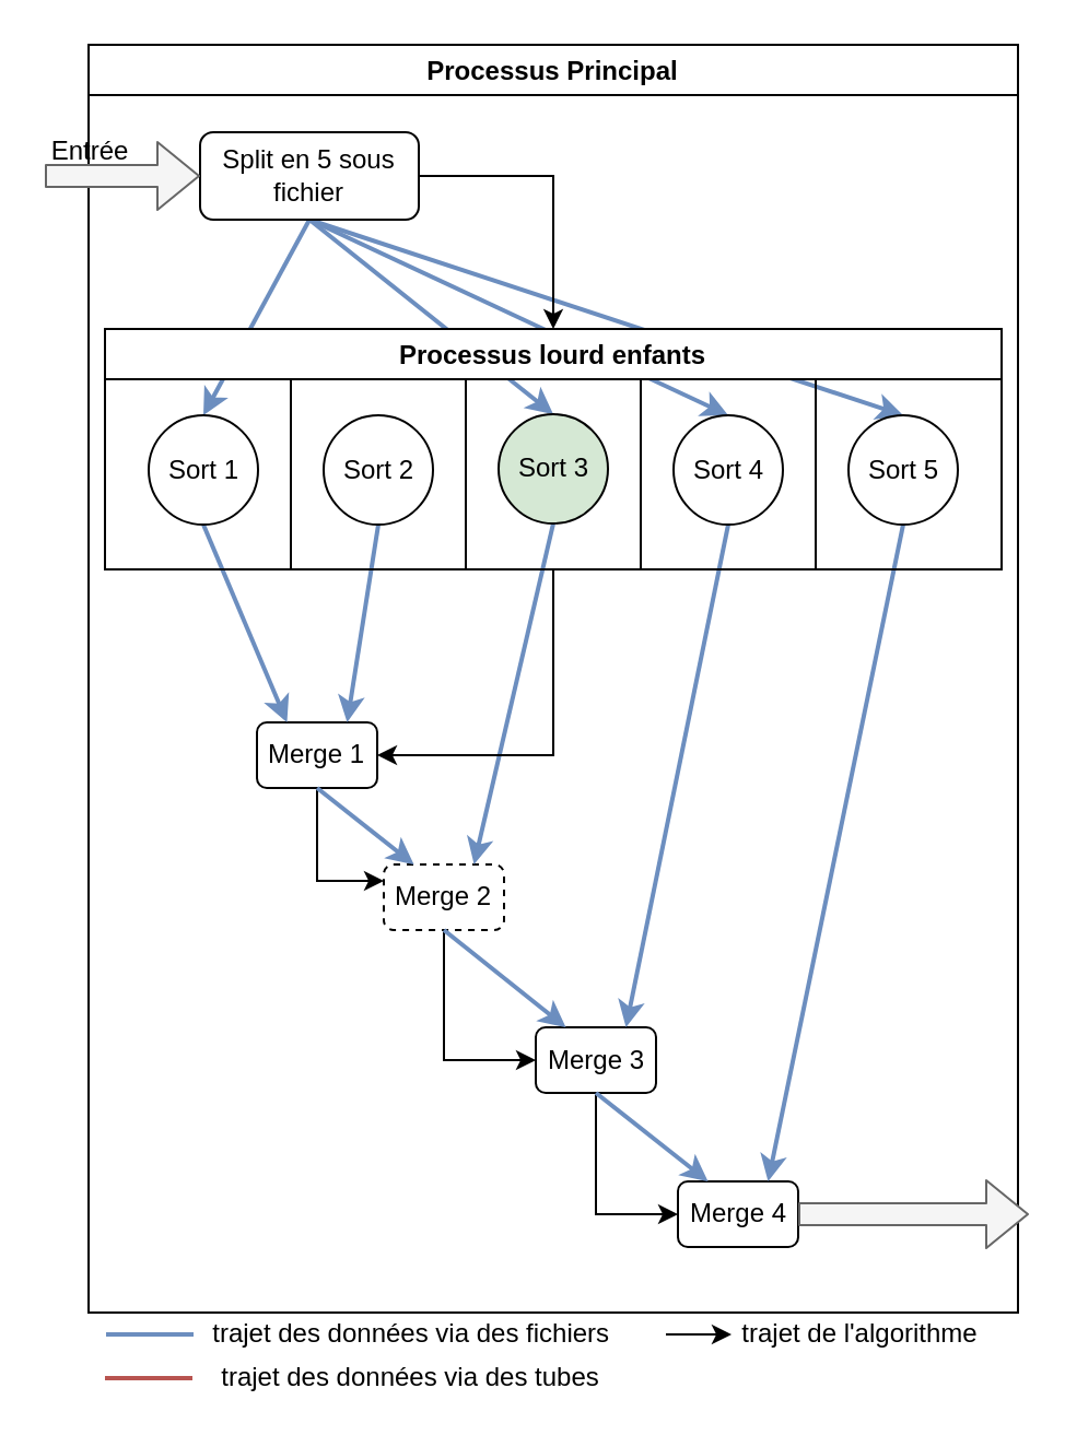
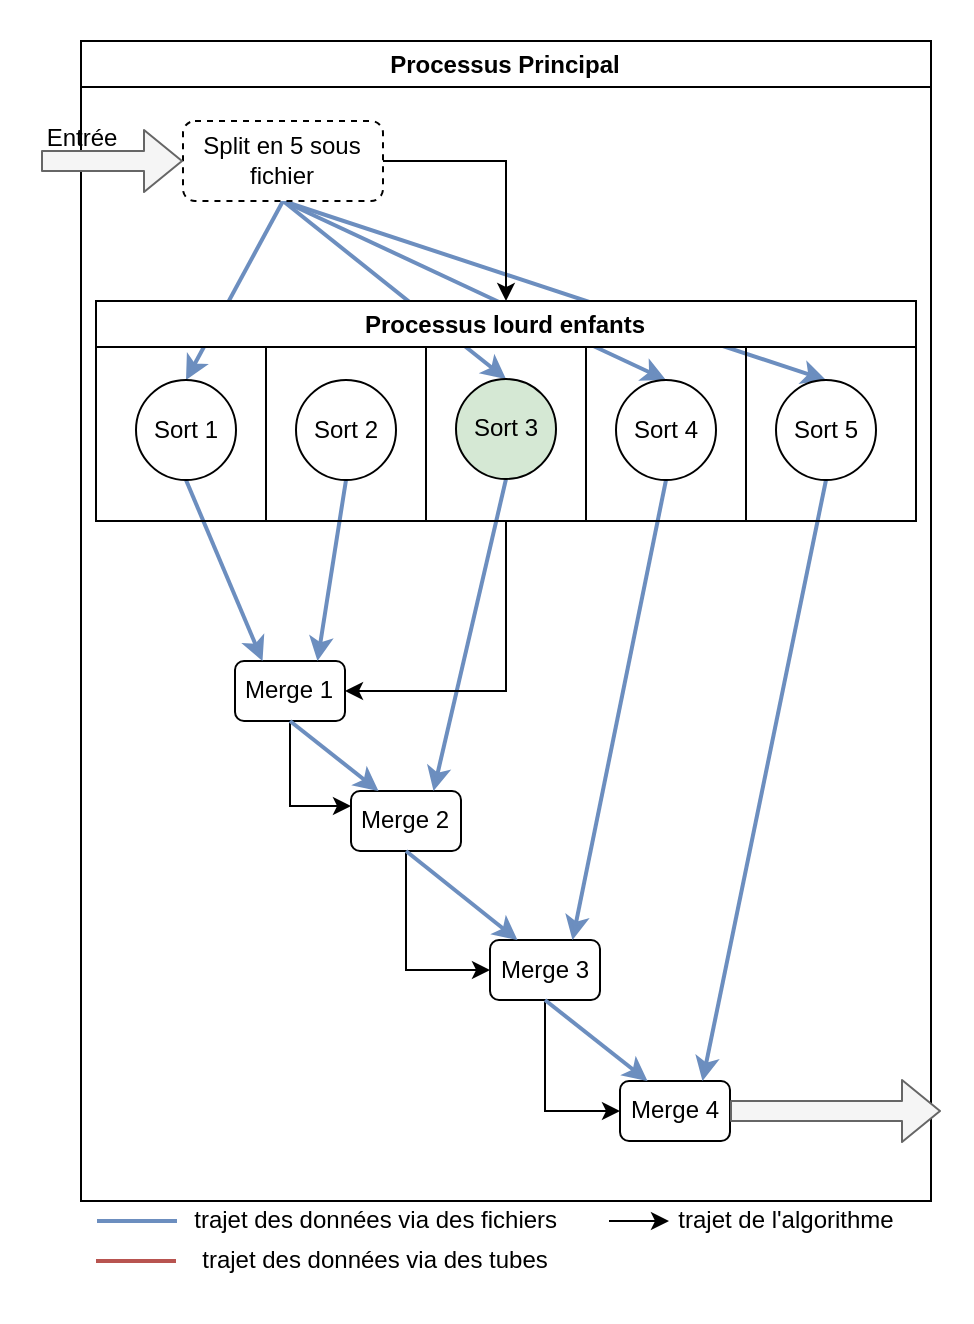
  <mxCell id="0" />
  <mxCell id="1" parent="0" />
  <mxCell id="2" value="Processus Principal" style="swimlane;" parent="1" vertex="1"><mxGeometry x="40" y="20" width="425" height="580" as="geometry" /></mxCell>
  <mxCell id="3" value="" style="endArrow=none;html=1;exitX=0.5;exitY=0;exitDx=0;exitDy=0;fillColor=#dae8fc;strokeColor=#6c8ebf;strokeWidth=2;entryX=0.5;entryY=1;entryDx=0;entryDy=0;startArrow=classic;startFill=1;" parent="2" source="31" target="8" edge="1"><mxGeometry width="50" height="50" relative="1" as="geometry"><mxPoint x="100.724" y="319.931" as="sourcePoint" /><mxPoint x="62.793" y="229.586" as="targetPoint" /></mxGeometry></mxCell>
  <mxCell id="4" value="" style="endArrow=none;html=1;exitX=0.5;exitY=0;exitDx=0;exitDy=0;fillColor=#dae8fc;strokeColor=#6c8ebf;strokeWidth=2;entryX=0.5;entryY=1;entryDx=0;entryDy=0;startArrow=classic;startFill=1;" parent="2" source="33" target="8" edge="1"><mxGeometry width="50" height="50" relative="1" as="geometry"><mxPoint x="72.793" y="189.241" as="sourcePoint" /><mxPoint x="121.069" y="100.276" as="targetPoint" /></mxGeometry></mxCell>
  <mxCell id="5" value="" style="endArrow=none;html=1;exitX=0.5;exitY=0;exitDx=0;exitDy=0;fillColor=#dae8fc;strokeColor=#6c8ebf;strokeWidth=2;entryX=0.5;entryY=1;entryDx=0;entryDy=0;startArrow=classic;startFill=1;" parent="2" source="34" target="8" edge="1"><mxGeometry width="50" height="50" relative="1" as="geometry"><mxPoint x="82.793" y="199.241" as="sourcePoint" /><mxPoint x="131.069" y="110.276" as="targetPoint" /></mxGeometry></mxCell>
  <mxCell id="6" value="" style="endArrow=none;html=1;exitX=0.5;exitY=0;exitDx=0;exitDy=0;fillColor=#dae8fc;strokeColor=#6c8ebf;strokeWidth=2;entryX=0.5;entryY=1;entryDx=0;entryDy=0;startArrow=classic;startFill=1;" parent="2" source="35" target="8" edge="1"><mxGeometry width="50" height="50" relative="1" as="geometry"><mxPoint x="92.793" y="209.241" as="sourcePoint" /><mxPoint x="141.069" y="120.276" as="targetPoint" /></mxGeometry></mxCell>
  <mxCell id="7" style="edgeStyle=orthogonalEdgeStyle;rounded=0;orthogonalLoop=1;jettySize=auto;html=1;entryX=0.5;entryY=0;entryDx=0;entryDy=0;exitX=1;exitY=0.5;exitDx=0;exitDy=0;" parent="2" source="8" target="30" edge="1"><mxGeometry relative="1" as="geometry"><mxPoint x="79.69" y="109.931" as="targetPoint" /></mxGeometry></mxCell>
- <mxCell id="8" value="Split en 5 sous fichier" style="rounded=1;whiteSpace=wrap;html=1;" parent="2" vertex="1"><mxGeometry x="51" y="40" width="100" height="40" as="geometry" /></mxCell>
+ <mxCell id="8" value="Split en 5 sous fichier" style="rounded=1;whiteSpace=wrap;html=1;dashed=1;" parent="2" vertex="1"><mxGeometry x="51" y="40" width="100" height="40" as="geometry" /></mxCell>
  <mxCell id="9" style="edgeStyle=orthogonalEdgeStyle;rounded=0;orthogonalLoop=1;jettySize=auto;html=1;entryX=0.5;entryY=0;entryDx=0;entryDy=0;" parent="2" edge="1"><mxGeometry relative="1" as="geometry"><mxPoint x="105" y="125.103" as="sourcePoint" /></mxGeometry></mxCell>
  <mxCell id="10" style="edgeStyle=orthogonalEdgeStyle;rounded=0;orthogonalLoop=1;jettySize=auto;html=1;entryX=0.5;entryY=0;entryDx=0;entryDy=0;" parent="2" edge="1"><mxGeometry relative="1" as="geometry"><mxPoint x="297" y="229.931" as="sourcePoint" /></mxGeometry></mxCell>
  <mxCell id="11" style="edgeStyle=orthogonalEdgeStyle;rounded=0;orthogonalLoop=1;jettySize=auto;html=1;entryX=0.5;entryY=0;entryDx=0;entryDy=0;" parent="2" edge="1"><mxGeometry relative="1" as="geometry"><mxPoint x="232" y="194.759" as="sourcePoint" /></mxGeometry></mxCell>
  <mxCell id="12" style="edgeStyle=orthogonalEdgeStyle;rounded=0;orthogonalLoop=1;jettySize=auto;html=1;entryX=0.5;entryY=0;entryDx=0;entryDy=0;" parent="2" edge="1"><mxGeometry relative="1" as="geometry"><mxPoint x="170" y="160.276" as="sourcePoint" /></mxGeometry></mxCell>
  <mxCell id="13" style="edgeStyle=orthogonalEdgeStyle;rounded=0;orthogonalLoop=1;jettySize=auto;html=1;entryX=0;entryY=0.25;entryDx=0;entryDy=0;strokeWidth=1;exitX=0.5;exitY=1;exitDx=0;exitDy=0;" parent="2" source="14" target="18" edge="1"><mxGeometry relative="1" as="geometry" /></mxCell>
  <mxCell id="14" value="Merge 1" style="rounded=1;whiteSpace=wrap;html=1;" parent="2" vertex="1"><mxGeometry x="77" y="310" width="55" height="30" as="geometry" /></mxCell>
  <mxCell id="15" value="" style="endArrow=none;html=1;exitX=0.25;exitY=0;exitDx=0;exitDy=0;fillColor=#dae8fc;strokeColor=#6c8ebf;strokeWidth=2;entryX=0.5;entryY=1;entryDx=0;entryDy=0;startArrow=classic;startFill=1;" parent="2" source="14" target="31" edge="1"><mxGeometry width="50" height="50" relative="1" as="geometry"><mxPoint x="70" y="240" as="sourcePoint" /><mxPoint x="90" y="260" as="targetPoint" /></mxGeometry></mxCell>
  <mxCell id="16" value="" style="endArrow=none;html=1;exitX=0.75;exitY=0;exitDx=0;exitDy=0;fillColor=#dae8fc;strokeColor=#6c8ebf;strokeWidth=2;entryX=0.5;entryY=1;entryDx=0;entryDy=0;startArrow=classic;startFill=1;" parent="2" source="14" target="32" edge="1"><mxGeometry width="50" height="50" relative="1" as="geometry"><mxPoint x="160" y="410" as="sourcePoint" /><mxPoint x="121" y="280" as="targetPoint" /></mxGeometry></mxCell>
  <mxCell id="17" style="edgeStyle=orthogonalEdgeStyle;rounded=0;orthogonalLoop=1;jettySize=auto;html=1;entryX=0;entryY=0.5;entryDx=0;entryDy=0;strokeWidth=1;exitX=0.5;exitY=1;exitDx=0;exitDy=0;" parent="2" source="18" target="23" edge="1"><mxGeometry relative="1" as="geometry" /></mxCell>
- <mxCell id="18" value="Merge 2" style="rounded=1;whiteSpace=wrap;html=1;dashed=1;" parent="2" vertex="1"><mxGeometry x="135" y="375" width="55" height="30" as="geometry" /></mxCell>
+ <mxCell id="18" value="Merge 2" style="rounded=1;whiteSpace=wrap;html=1;" parent="2" vertex="1"><mxGeometry x="135" y="375" width="55" height="30" as="geometry" /></mxCell>
  <mxCell id="19" value="" style="endArrow=classic;html=1;entryX=0.25;entryY=0;entryDx=0;entryDy=0;exitX=0.5;exitY=1;exitDx=0;exitDy=0;fillColor=#dae8fc;strokeColor=#6c8ebf;strokeWidth=2;startArrow=none;startFill=0;endFill=1;" parent="2" source="14" target="18" edge="1"><mxGeometry width="50" height="50" relative="1" as="geometry"><mxPoint x="104" y="320" as="sourcePoint" /><mxPoint x="90" y="150" as="targetPoint" /></mxGeometry></mxCell>
  <mxCell id="20" value="" style="endArrow=none;html=1;exitX=0.75;exitY=0;exitDx=0;exitDy=0;fillColor=#dae8fc;strokeColor=#6c8ebf;strokeWidth=2;entryX=0.5;entryY=1;entryDx=0;entryDy=0;startArrow=classic;startFill=1;" parent="2" source="18" target="33" edge="1"><mxGeometry width="50" height="50" relative="1" as="geometry"><mxPoint x="114" y="330" as="sourcePoint" /><mxPoint x="190" y="310" as="targetPoint" /></mxGeometry></mxCell>
  <mxCell id="21" value="Merge 4" style="rounded=1;whiteSpace=wrap;html=1;" parent="2" vertex="1"><mxGeometry x="269.5" y="520" width="55" height="30" as="geometry" /></mxCell>
  <mxCell id="22" style="edgeStyle=orthogonalEdgeStyle;rounded=0;orthogonalLoop=1;jettySize=auto;html=1;entryX=0;entryY=0.5;entryDx=0;entryDy=0;strokeWidth=1;exitX=0.5;exitY=1;exitDx=0;exitDy=0;" parent="2" source="23" target="21" edge="1"><mxGeometry relative="1" as="geometry" /></mxCell>
  <mxCell id="23" value="Merge 3" style="rounded=1;whiteSpace=wrap;html=1;" parent="2" vertex="1"><mxGeometry x="204.5" y="449.5" width="55" height="30" as="geometry" /></mxCell>
  <mxCell id="24" value="" style="endArrow=none;html=1;entryX=0.5;entryY=1;entryDx=0;entryDy=0;exitX=0.25;exitY=0;exitDx=0;exitDy=0;fillColor=#dae8fc;strokeColor=#6c8ebf;strokeWidth=2;startArrow=classic;startFill=1;" parent="2" source="23" target="18" edge="1"><mxGeometry width="50" height="50" relative="1" as="geometry"><mxPoint x="118" y="350" as="sourcePoint" /><mxPoint x="159" y="385" as="targetPoint" /></mxGeometry></mxCell>
  <mxCell id="25" value="" style="endArrow=classic;html=1;entryX=0.75;entryY=0;entryDx=0;entryDy=0;fillColor=#dae8fc;strokeColor=#6c8ebf;strokeWidth=2;exitX=0.5;exitY=1;exitDx=0;exitDy=0;startArrow=none;startFill=0;endFill=1;" parent="2" source="34" target="23" edge="1"><mxGeometry width="50" height="50" relative="1" as="geometry"><mxPoint x="270" y="320" as="sourcePoint" /><mxPoint x="169" y="395" as="targetPoint" /></mxGeometry></mxCell>
  <mxCell id="26" value="" style="endArrow=classic;html=1;entryX=0.25;entryY=0;entryDx=0;entryDy=0;exitX=0.5;exitY=1;exitDx=0;exitDy=0;fillColor=#dae8fc;strokeColor=#6c8ebf;strokeWidth=2;startArrow=none;startFill=0;endFill=1;" parent="2" source="23" target="21" edge="1"><mxGeometry width="50" height="50" relative="1" as="geometry"><mxPoint x="228" y="460" as="sourcePoint" /><mxPoint x="173" y="415" as="targetPoint" /></mxGeometry></mxCell>
  <mxCell id="27" value="" style="endArrow=none;html=1;exitX=0.75;exitY=0;exitDx=0;exitDy=0;fillColor=#dae8fc;strokeColor=#6c8ebf;strokeWidth=2;entryX=0.5;entryY=1;entryDx=0;entryDy=0;startArrow=classic;startFill=1;" parent="2" source="21" target="35" edge="1"><mxGeometry width="50" height="50" relative="1" as="geometry"><mxPoint x="238" y="470" as="sourcePoint" /><mxPoint x="333" y="350" as="targetPoint" /></mxGeometry></mxCell>
  <mxCell id="28" value="" style="shape=flexArrow;endArrow=classic;html=1;strokeWidth=1;fillColor=#f5f5f5;strokeColor=#666666;gradientColor=none;exitX=1;exitY=0.5;exitDx=0;exitDy=0;" parent="2" source="21" edge="1"><mxGeometry width="50" height="50" relative="1" as="geometry"><mxPoint x="333" y="535" as="sourcePoint" /><mxPoint x="430" y="535" as="targetPoint" /></mxGeometry></mxCell>
  <mxCell id="29" style="edgeStyle=orthogonalEdgeStyle;rounded=0;orthogonalLoop=1;jettySize=auto;html=1;entryX=1;entryY=0.5;entryDx=0;entryDy=0;" parent="2" source="30" target="14" edge="1"><mxGeometry relative="1" as="geometry" /></mxCell>
  <mxCell id="30" value="Processus lourd enfants" style="swimlane;" parent="2" vertex="1"><mxGeometry x="7.5" y="130" width="410" height="110" as="geometry" /></mxCell>
  <mxCell id="31" value="Sort 1" style="ellipse;whiteSpace=wrap;html=1;aspect=fixed;" parent="30" vertex="1"><mxGeometry x="20" y="39.5" width="50" height="50" as="geometry" /></mxCell>
  <mxCell id="32" value="Sort 2" style="ellipse;whiteSpace=wrap;html=1;aspect=fixed;" parent="30" vertex="1"><mxGeometry x="100" y="39.5" width="50" height="50" as="geometry" /></mxCell>
  <mxCell id="33" value="Sort 3" style="ellipse;whiteSpace=wrap;html=1;aspect=fixed;fillColor=#d5e8d4;" parent="30" vertex="1"><mxGeometry x="180" y="39" width="50" height="50" as="geometry" /></mxCell>
  <mxCell id="34" value="Sort 4" style="ellipse;whiteSpace=wrap;html=1;aspect=fixed;" parent="30" vertex="1"><mxGeometry x="260" y="39.5" width="50" height="50" as="geometry" /></mxCell>
  <mxCell id="35" value="Sort 5&lt;br&gt;" style="ellipse;whiteSpace=wrap;html=1;aspect=fixed;" parent="30" vertex="1"><mxGeometry x="340" y="39.5" width="50" height="50" as="geometry" /></mxCell>
  <mxCell id="36" value="" style="endArrow=none;html=1;" parent="30" edge="1"><mxGeometry width="50" height="50" relative="1" as="geometry"><mxPoint x="85" y="110" as="sourcePoint" /><mxPoint x="85" y="23" as="targetPoint" /></mxGeometry></mxCell>
  <mxCell id="37" value="" style="endArrow=none;html=1;" parent="30" edge="1"><mxGeometry width="50" height="50" relative="1" as="geometry"><mxPoint x="325.0" y="110" as="sourcePoint" /><mxPoint x="325.0" y="23" as="targetPoint" /></mxGeometry></mxCell>
  <mxCell id="38" value="" style="endArrow=none;html=1;" parent="30" edge="1"><mxGeometry width="50" height="50" relative="1" as="geometry"><mxPoint x="245.0" y="110" as="sourcePoint" /><mxPoint x="245.0" y="23" as="targetPoint" /></mxGeometry></mxCell>
  <mxCell id="39" value="" style="endArrow=none;html=1;" parent="30" edge="1"><mxGeometry width="50" height="50" relative="1" as="geometry"><mxPoint x="165.0" y="110" as="sourcePoint" /><mxPoint x="165.0" y="23" as="targetPoint" /></mxGeometry></mxCell>
  <mxCell id="40" value="" style="shape=flexArrow;endArrow=classic;html=1;strokeWidth=1;entryX=0;entryY=0.5;entryDx=0;entryDy=0;fillColor=#f5f5f5;strokeColor=#666666;gradientColor=none;" parent="1" target="8" edge="1"><mxGeometry width="50" height="50" relative="1" as="geometry"><mxPoint x="20" y="80" as="sourcePoint" /><mxPoint x="30" y="50" as="targetPoint" /></mxGeometry></mxCell>
  <mxCell id="41" value="Entrée" style="text;html=1;strokeColor=none;fillColor=none;align=center;verticalAlign=middle;whiteSpace=wrap;rounded=0;" parent="1" vertex="1"><mxGeometry x="21" y="59" width="40" height="20" as="geometry" /></mxCell>
  <mxCell id="42" value="" style="endArrow=none;html=1;fillColor=#dae8fc;strokeColor=#6c8ebf;strokeWidth=2;" parent="1" edge="1"><mxGeometry width="50" height="50" relative="1" as="geometry"><mxPoint x="88" y="610" as="sourcePoint" /><mxPoint x="48" y="610" as="targetPoint" /></mxGeometry></mxCell>
  <mxCell id="43" value="trajet des données via des fichiers&amp;nbsp;" style="text;html=1;strokeColor=none;fillColor=none;align=center;verticalAlign=middle;whiteSpace=wrap;rounded=0;" parent="1" vertex="1"><mxGeometry x="96" y="600" width="187" height="20" as="geometry" /></mxCell>
  <mxCell id="44" value="" style="endArrow=classic;html=1;" parent="1" edge="1"><mxGeometry width="50" height="50" relative="1" as="geometry"><mxPoint x="304" y="610" as="sourcePoint" /><mxPoint x="334" y="610" as="targetPoint" /></mxGeometry></mxCell>
  <mxCell id="45" value="trajet de l'algorithme" style="text;html=1;strokeColor=none;fillColor=none;align=center;verticalAlign=middle;whiteSpace=wrap;rounded=0;" parent="1" vertex="1"><mxGeometry x="334" y="600" width="118" height="20" as="geometry" /></mxCell>
  <mxCell id="46" value="" style="endArrow=none;html=1;fillColor=#f8cecc;strokeColor=#b85450;strokeWidth=2;" parent="1" edge="1"><mxGeometry width="50" height="50" relative="1" as="geometry"><mxPoint x="87.5" y="630" as="sourcePoint" /><mxPoint x="47.5" y="630" as="targetPoint" /></mxGeometry></mxCell>
  <mxCell id="47" value="trajet des données via des tubes" style="text;html=1;strokeColor=none;fillColor=none;align=center;verticalAlign=middle;whiteSpace=wrap;rounded=0;" parent="1" vertex="1"><mxGeometry x="93.5" y="620" width="187" height="20" as="geometry" /></mxCell>
